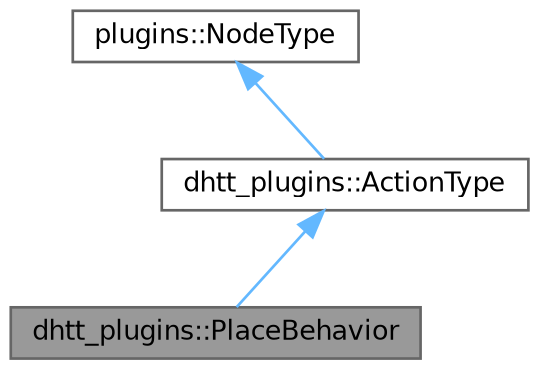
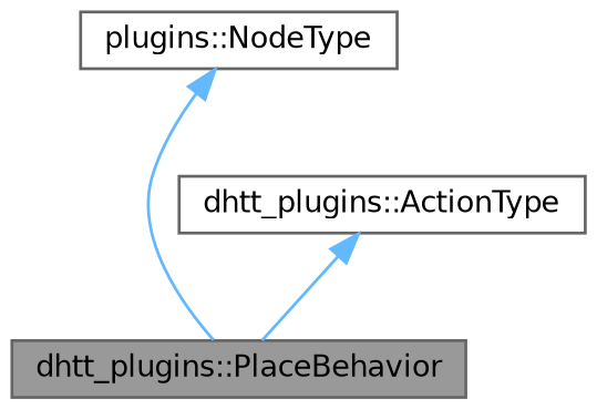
  digraph {
    node [color=gray40 fillcolor=white fontname=Helvetica fontsize=10 shape=box style=filled]
    edge [color=steelblue1 dir=back fontname=Helvetica fontsize=10 labelfontname=Helvetica labelfontsize=10 style=solid]
    n1 [fillcolor=grey60 fontcolor=black height=0.2 label="dhtt_plugins::PlaceBehavior" width=0.4]
    n2 [height=0.2 label="dhtt_plugins::ActionType" width=0.4]
    n3 [height=0.2 label="plugins::NodeType" width=0.4]
    n2 -> n1
-   n3 -> n2
+   n3 -> n1
  }
